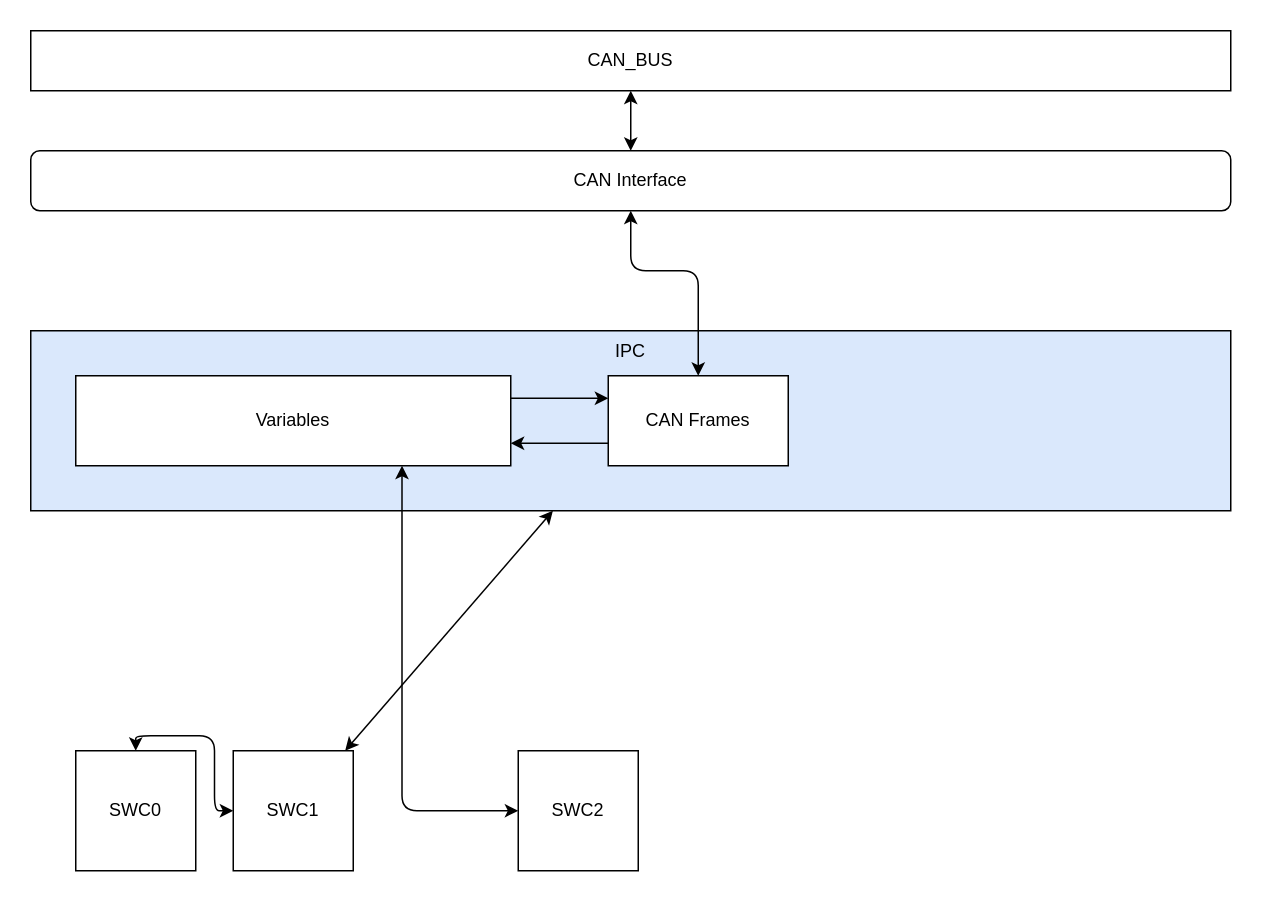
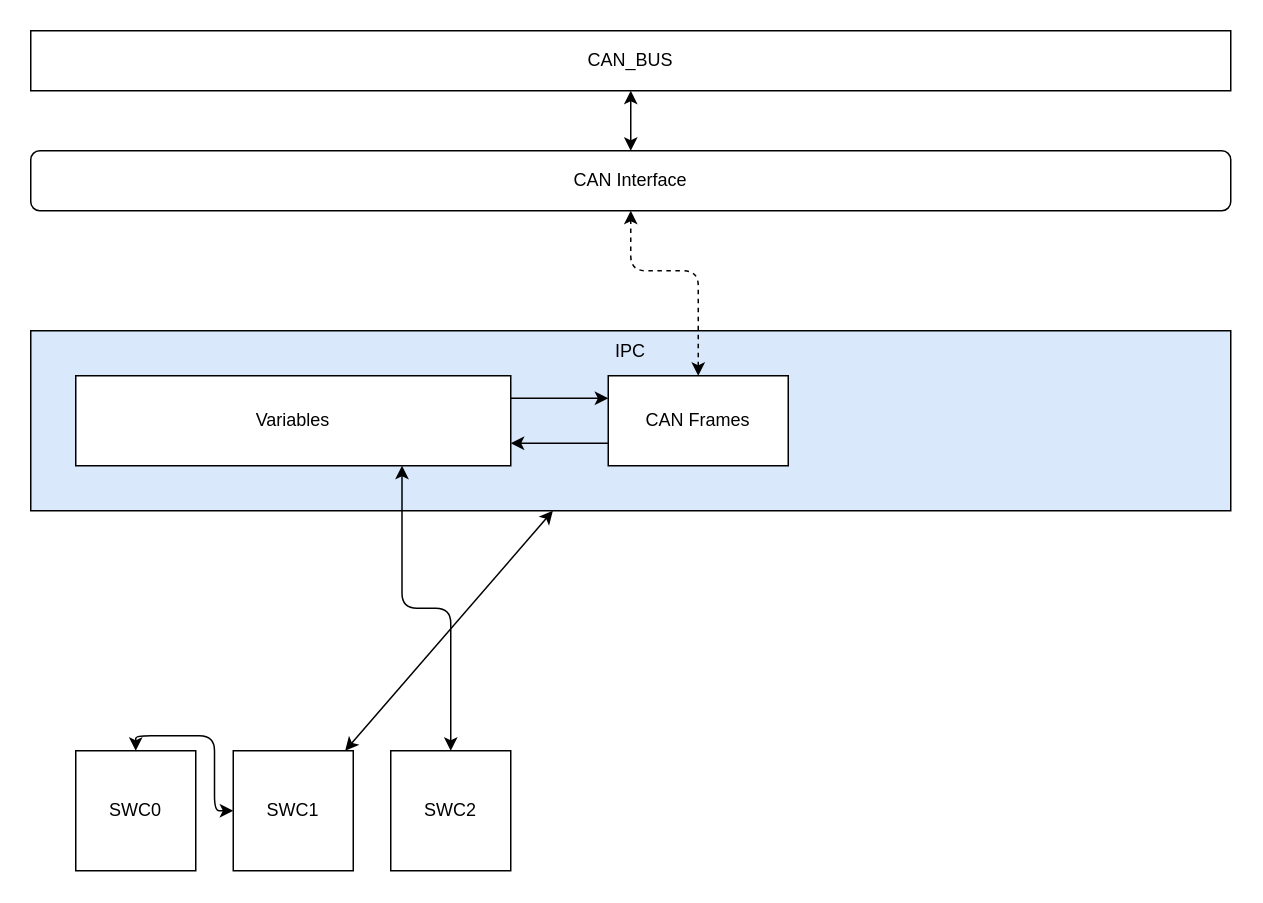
  <mxCell id="0" />
  <mxCell id="1" parent="0" />
  <mxCell id="2" value="IPC" style="rounded=0;whiteSpace=wrap;html=1;verticalAlign=top;fillColor=#dae8fc;" vertex="1" parent="1"><mxGeometry x="20" y="220" width="800" height="120" as="geometry" /></mxCell>
  <mxCell id="3" style="edgeStyle=none;html=1;exitX=1;exitY=0.25;exitDx=0;exitDy=0;entryX=0;entryY=0.25;entryDx=0;entryDy=0;" edge="1" parent="1" source="4" target="7"><mxGeometry relative="1" as="geometry" /></mxCell>
  <mxCell id="4" value="Variables" style="rounded=0;whiteSpace=wrap;html=1;" vertex="1" parent="1"><mxGeometry x="50" y="250" width="290" height="60" as="geometry" /></mxCell>
  <mxCell id="5" style="edgeStyle=none;html=1;exitX=0;exitY=0.75;exitDx=0;exitDy=0;entryX=1;entryY=0.75;entryDx=0;entryDy=0;" edge="1" parent="1" source="7" target="4"><mxGeometry relative="1" as="geometry" /></mxCell>
- <mxCell id="6" style="edgeStyle=orthogonalEdgeStyle;html=1;exitX=0.5;exitY=0;exitDx=0;exitDy=0;entryX=0.5;entryY=1;entryDx=0;entryDy=0;startArrow=classic;startFill=1;" edge="1" parent="1" source="7" target="15"><mxGeometry relative="1" as="geometry"><Array as="points"><mxPoint x="465" y="180" /><mxPoint x="420" y="180" /></Array></mxGeometry></mxCell>
+ <mxCell id="6" style="edgeStyle=orthogonalEdgeStyle;html=1;exitX=0.5;exitY=0;exitDx=0;exitDy=0;entryX=0.5;entryY=1;entryDx=0;entryDy=0;startArrow=classic;startFill=1;dashed=1;" edge="1" parent="1" source="7" target="15"><mxGeometry relative="1" as="geometry"><Array as="points"><mxPoint x="465" y="180" /><mxPoint x="420" y="180" /></Array></mxGeometry></mxCell>
  <mxCell id="7" value="CAN Frames" style="rounded=0;whiteSpace=wrap;html=1;" vertex="1" parent="1"><mxGeometry x="405" y="250" width="120" height="60" as="geometry" /></mxCell>
  <mxCell id="8" style="html=1;exitX=0.5;exitY=0;exitDx=0;exitDy=0;edgeStyle=orthogonalEdgeStyle;startArrow=classic;startFill=1;" edge="1" parent="1" source="9" target="11"><mxGeometry relative="1" as="geometry" /></mxCell>
  <mxCell id="9" value="SWC0" style="rounded=0;whiteSpace=wrap;html=1;" vertex="1" parent="1"><mxGeometry x="50" y="500" width="80" height="80" as="geometry" /></mxCell>
  <mxCell id="10" style="edgeStyle=none;html=1;startArrow=classic;startFill=1;" edge="1" parent="1" source="11" target="2"><mxGeometry relative="1" as="geometry" /></mxCell>
  <mxCell id="11" value="SWC1" style="rounded=0;whiteSpace=wrap;html=1;" vertex="1" parent="1"><mxGeometry x="155" y="500" width="80" height="80" as="geometry" /></mxCell>
  <mxCell id="12" style="edgeStyle=orthogonalEdgeStyle;html=1;entryX=0.75;entryY=1;entryDx=0;entryDy=0;startArrow=classic;startFill=1;" edge="1" parent="1" source="13" target="4"><mxGeometry relative="1" as="geometry" /></mxCell>
- <mxCell id="13" value="SWC2" style="rounded=0;whiteSpace=wrap;html=1;" vertex="1" parent="1"><mxGeometry x="345" y="500" width="80" height="80" as="geometry" /></mxCell>
+ <mxCell id="13" value="SWC2" style="rounded=0;whiteSpace=wrap;html=1;" vertex="1" parent="1"><mxGeometry x="260" y="500" width="80" height="80" as="geometry" /></mxCell>
  <mxCell id="14" style="edgeStyle=orthogonalEdgeStyle;html=1;exitX=0.5;exitY=0;exitDx=0;exitDy=0;entryX=0.5;entryY=1;entryDx=0;entryDy=0;startArrow=classic;startFill=1;" edge="1" parent="1" source="15" target="16"><mxGeometry relative="1" as="geometry" /></mxCell>
  <mxCell id="15" value="CAN Interface" style="rounded=1;whiteSpace=wrap;html=1;" vertex="1" parent="1"><mxGeometry x="20" y="100" width="800" height="40" as="geometry" /></mxCell>
  <mxCell id="16" value="CAN_BUS" style="rounded=0;whiteSpace=wrap;html=1;" vertex="1" parent="1"><mxGeometry x="20" y="20" width="800" height="40" as="geometry" /></mxCell>
